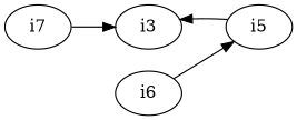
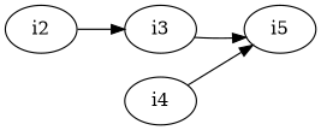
  digraph {
    rankdir=LR
-   i2 [label=i7]
+   i2
    i3
    i5
-   i4 [label=i6]
+   i4
    i2 -> i3
-   i5 -> i3
+   i3 -> i5
    i4 -> i5
  }
